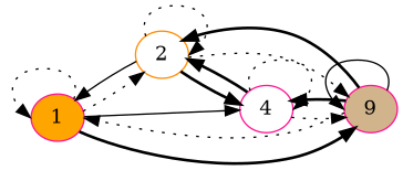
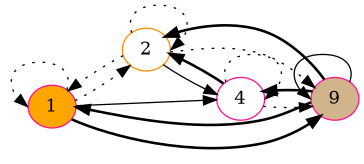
  digraph {
    rankdir=LR
    node [color=deeppink fillcolor=white style=filled]
    edge [style=dotted]
    1 [fillcolor=orange height=0.1 width=0.1]
    2 [color=darkorange height=0.1 width=0.1]
    n3 [fillcolor=tan height=0.1 label=9 width=0.1]
    4 [height=0.1 width=0.1]
    1 -> 1 [headport=w]
    1 -> 2
    1 -> n3 [style=bold]
    1 -> 4 [style=solid]
-   2 -> 1 [style=solid]
+   2 -> 1
    2 -> 2 [headport=e]
    2 -> n3
-   2 -> 4 [style=bold]
-   n3 -> 1
+   2 -> 4 [style=solid]
+   n3 -> 1 [style=bold]
    n3 -> 2 [style=bold]
    n3 -> n3 [headport=w style=solid]
    n3 -> 4 [style=bold]
    4 -> 2 [style=bold]
    4 -> n3
    4 -> 4 [headport=e]
  }
